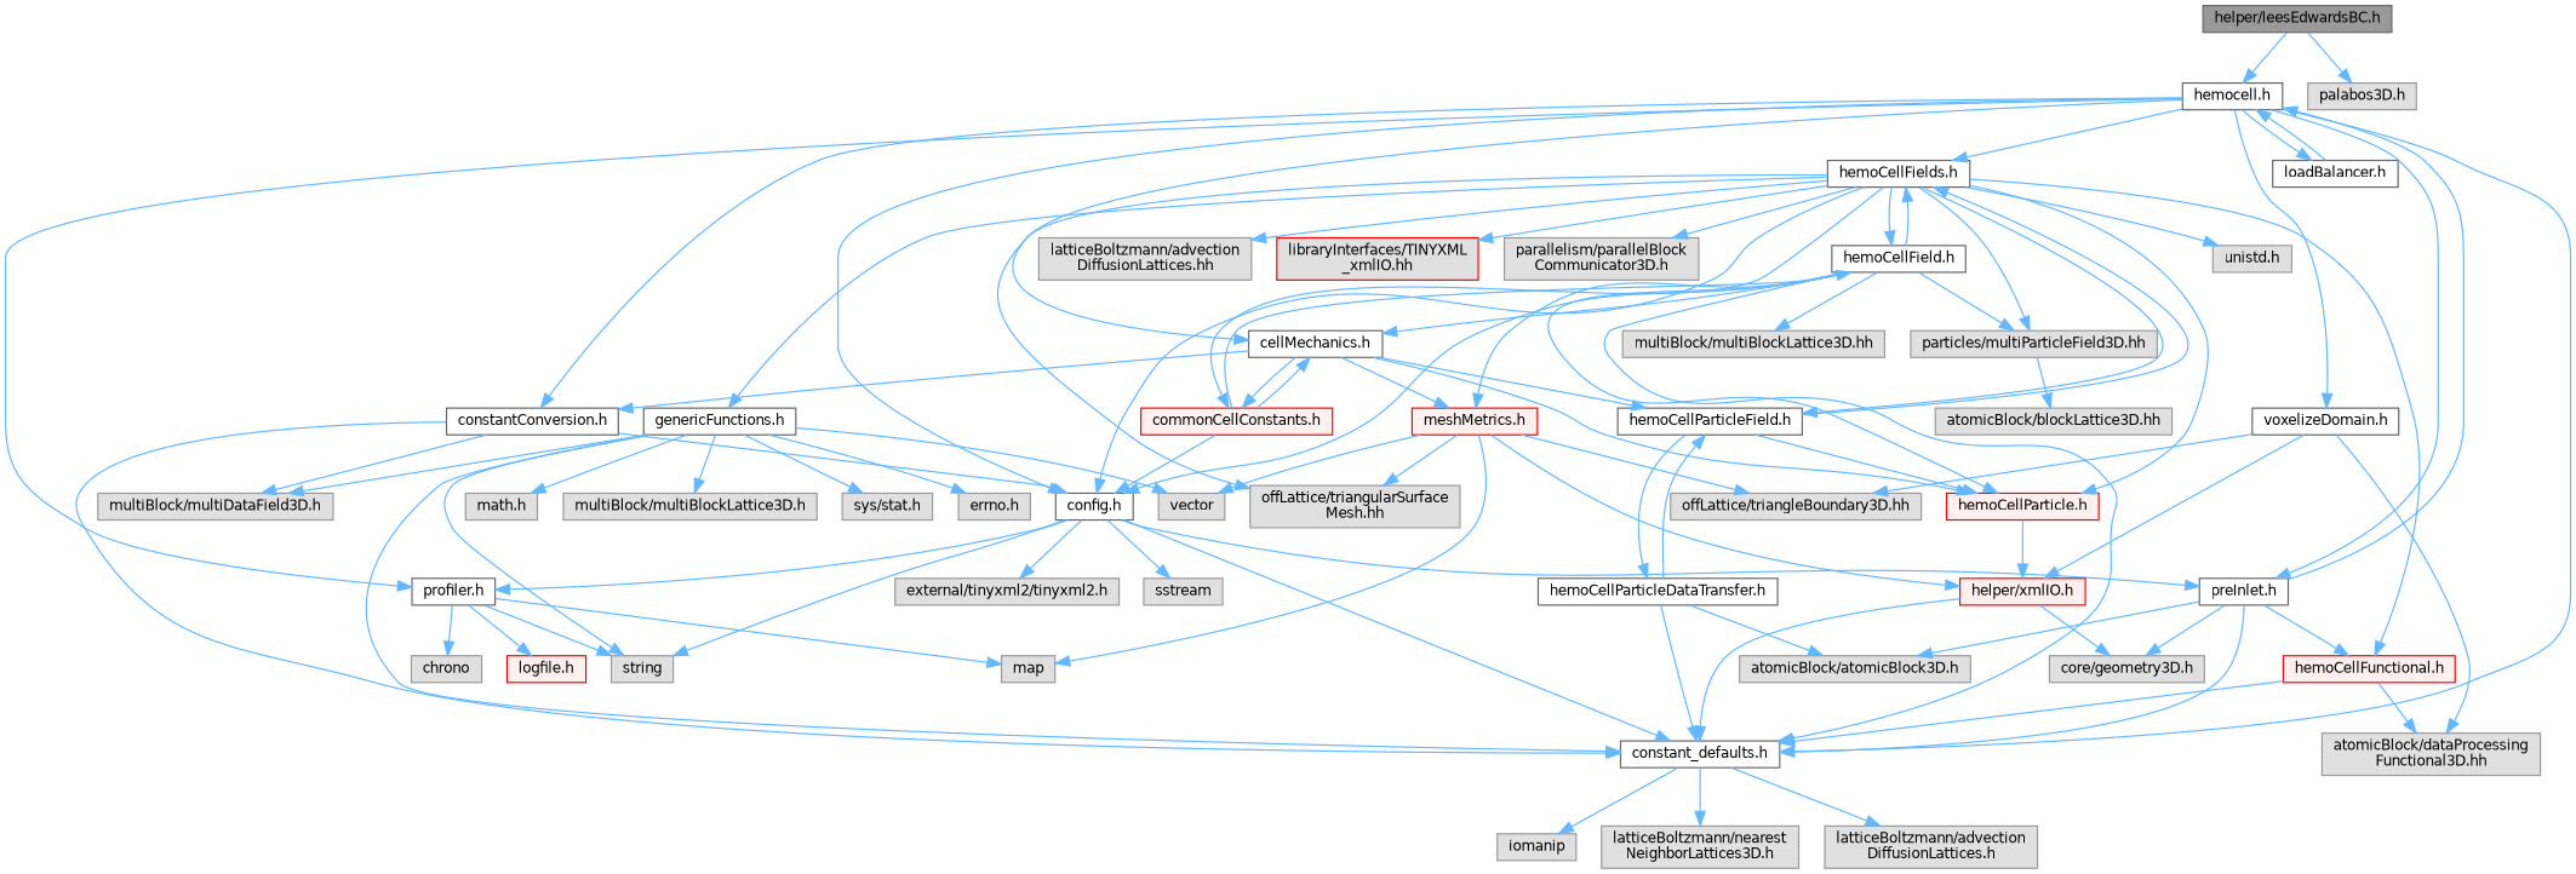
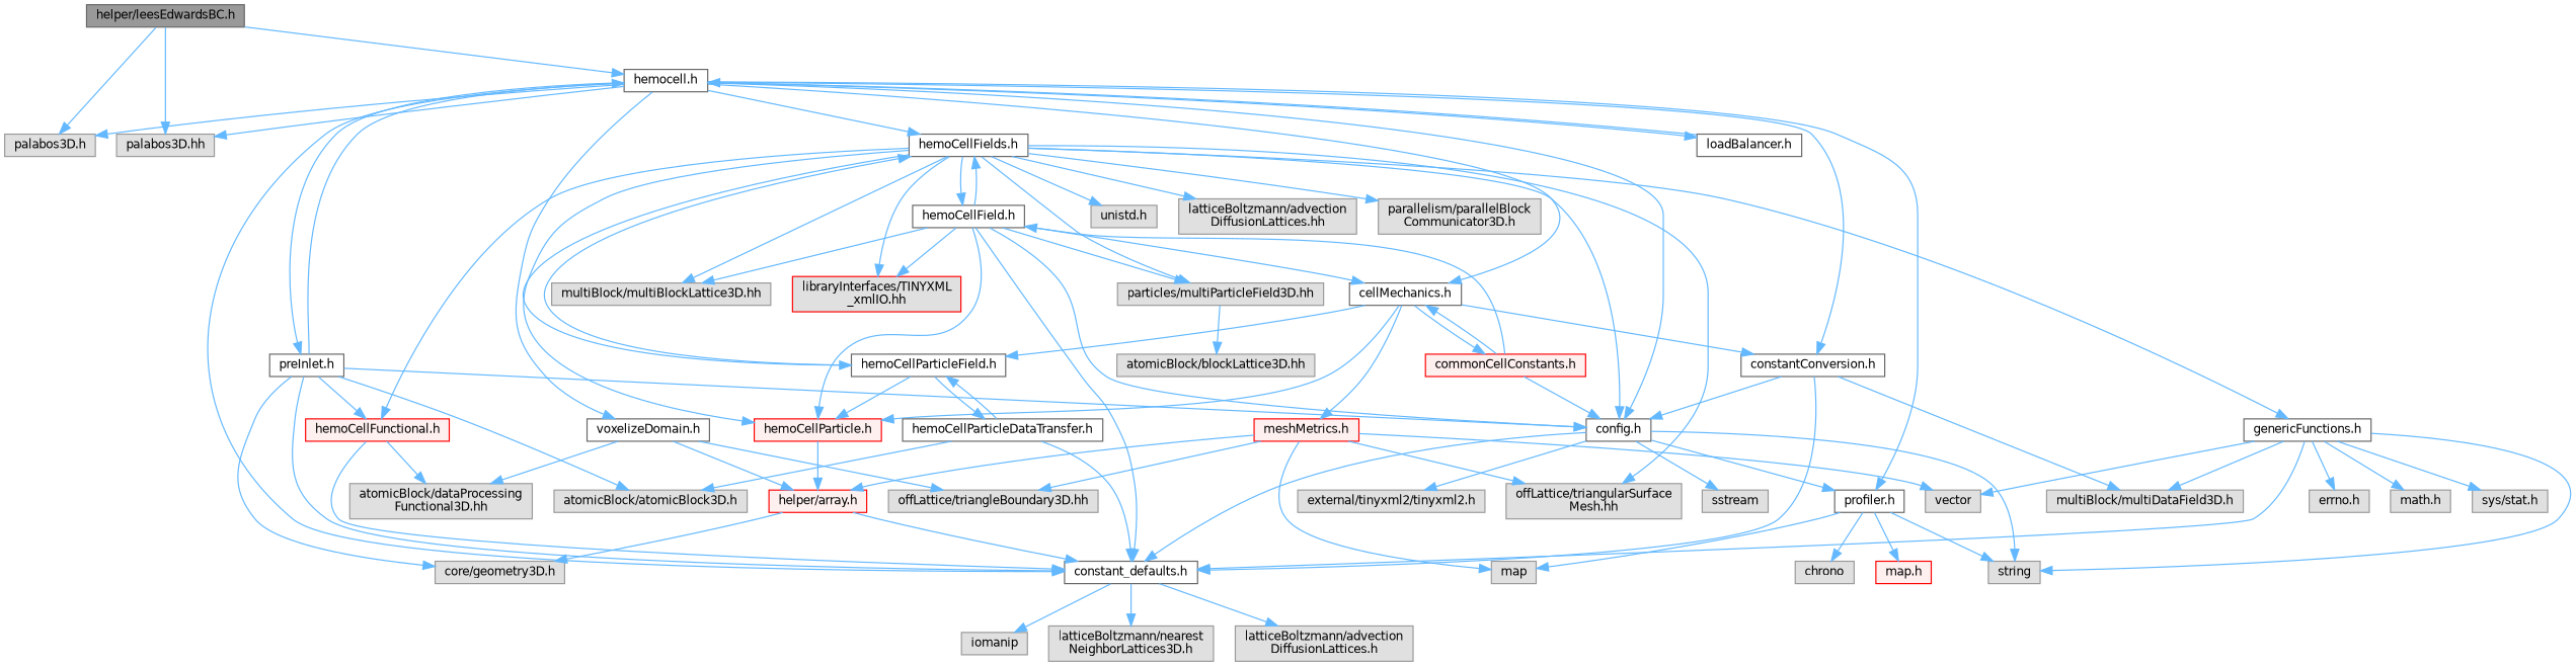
  digraph {
    node [color=grey60 fillcolor="#E0E0E0" fontname=Helvetica fontsize=10 shape=box style=filled]
    edge [color=steelblue1 fontname=Helvetica fontsize=10 labelfontname=Helvetica labelfontsize=10 style=solid]
    n1 [color=gray40 fillcolor=grey60 fontcolor=black height=0.2 label="helper/leesEdwardsBC.h" width=0.4]
    n2 [color=grey40 fillcolor=white height=0.2 label="hemocell.h" width=0.4]
    n3 [height=0.2 label="palabos3D.h" width=0.4]
+   n4 [height=0.2 label="palabos3D.hh" width=0.4]
    n5 [color=grey40 fillcolor=white height=0.2 label="constant_defaults.h" width=0.4]
    n6 [color=grey40 fillcolor=white height=0.2 label="config.h" width=0.4]
    n7 [color=grey40 fillcolor=white height=0.2 label="profiler.h" width=0.4]
    n8 [color=grey40 fillcolor=white height=0.2 label="hemoCellFields.h" width=0.4]
    n9 [color=grey40 fillcolor=white height=0.2 label="cellMechanics.h" width=0.4]
    n10 [color=grey40 fillcolor=white height=0.2 label="constantConversion.h" width=0.4]
    n11 [color=grey40 fillcolor=white height=0.2 label="loadBalancer.h" width=0.4]
    n12 [color=grey40 fillcolor=white height=0.2 label="preInlet.h" width=0.4]
    n13 [color=grey40 fillcolor=white height=0.2 label="voxelizeDomain.h" width=0.4]
    n14 [height=0.2 label=iomanip width=0.4]
    n15 [height=0.2 label="latticeBoltzmann/nearest\lNeighborLattices3D.h" width=0.4]
    n16 [height=0.2 label="latticeBoltzmann/advection\lDiffusionLattices.h" width=0.4]
    n17 [height=0.2 label=string width=0.4]
    n18 [height=0.2 label="external/tinyxml2/tinyxml2.h" width=0.4]
    n19 [height=0.2 label=sstream width=0.4]
    n20 [height=0.2 label=chrono width=0.4]
    n21 [height=0.2 label=map width=0.4]
-   n22 [color=red fillcolor="#FFF0F0" height=0.2 label="logfile.h" width=0.4]
+   n22 [color=red fillcolor="#FFF0F0" height=0.2 label="map.h" width=0.4]
    n23 [color=grey40 fillcolor=white height=0.2 label="hemoCellParticleField.h" width=0.4]
    n24 [color=red fillcolor="#FFF0F0" height=0.2 label="hemoCellParticle.h" width=0.4]
    n25 [color=grey40 fillcolor=white height=0.2 label="genericFunctions.h" width=0.4]
    n26 [color=red fillcolor="#FFF0F0" height=0.2 label="hemoCellFunctional.h" width=0.4]
    n27 [color=grey40 fillcolor=white height=0.2 label="hemoCellField.h" width=0.4]
    n28 [height=0.2 label="offLattice/triangularSurface\lMesh.hh" width=0.4]
    n29 [height=0.2 label="multiBlock/multiBlockLattice3D.hh" width=0.4]
    n30 [height=0.2 label="particles/multiParticleField3D.hh" width=0.4]
    n31 [height=0.2 label="unistd.h" width=0.4]
    n32 [height=0.2 label="latticeBoltzmann/advection\lDiffusionLattices.hh" width=0.4]
    n33 [color=red height=0.2 label="libraryInterfaces/TINYXML\l_xmlIO.hh" width=0.4]
    n34 [height=0.2 label="parallelism/parallelBlock\lCommunicator3D.h" width=0.4]
    n35 [color=red fillcolor="#FFF0F0" height=0.2 label="meshMetrics.h" width=0.4]
    n36 [color=red fillcolor="#FFF0F0" height=0.2 label="commonCellConstants.h" width=0.4]
    n37 [height=0.2 label="multiBlock/multiDataField3D.h" width=0.4]
    n38 [height=0.2 label="atomicBlock/atomicBlock3D.h" width=0.4]
    n39 [height=0.2 label="core/geometry3D.h" width=0.4]
-   n40 [color=red fillcolor="#FFF0F0" height=0.2 label="helper/xmlIO.h" width=0.4]
+   n40 [color=red fillcolor="#FFF0F0" height=0.2 label="helper/array.h" width=0.4]
    n41 [height=0.2 label="atomicBlock/dataProcessing\lFunctional3D.hh" width=0.4]
    n42 [height=0.2 label="offLattice/triangleBoundary3D.hh" width=0.4]
    n43 [color=grey40 fillcolor=white height=0.2 label="hemoCellParticleDataTransfer.h" width=0.4]
    n44 [height=0.2 label="sys/stat.h" width=0.4]
    n45 [height=0.2 label=vector width=0.4]
    n46 [height=0.2 label="errno.h" width=0.4]
    n47 [height=0.2 label="math.h" width=0.4]
-   n48 [height=0.2 label="multiBlock/multiBlockLattice3D.h" width=0.4]
    n49 [height=0.2 label="atomicBlock/blockLattice3D.hh" width=0.4]
    n1 -> n2
    n1 -> n3
+   n1 -> n4
+   n2 -> n3
+   n2 -> n4
    n2 -> n5
    n2 -> n6
    n2 -> n7
    n2 -> n8
    n2 -> n9
    n2 -> n10
    n2 -> n11
    n2 -> n12
    n2 -> n13
    n5 -> n14
    n5 -> n15
    n5 -> n16
    n6 -> n5
    n6 -> n7
    n6 -> n17
    n6 -> n18
    n6 -> n19
    n7 -> n17
    n7 -> n20
    n7 -> n21
    n7 -> n22
    n8 -> n6
    n8 -> n23
    n8 -> n24
    n8 -> n25
    n8 -> n26
    n8 -> n27
    n8 -> n28
-   n8 -> n36
+   n8 -> n29
    n8 -> n30
    n8 -> n31
    n8 -> n32
    n8 -> n33
    n8 -> n34
    n9 -> n10
    n9 -> n23
    n9 -> n24
    n9 -> n35
    n9 -> n36
    n10 -> n5
    n10 -> n6
    n10 -> n37
    n11 -> n2
    n12 -> n2
    n12 -> n5
-   n6 -> n12
+   n12 -> n6
    n12 -> n26
    n12 -> n38
    n12 -> n39
    n13 -> n40
    n13 -> n41
    n13 -> n42
    n23 -> n8
    n23 -> n24
    n23 -> n43
    n24 -> n40
    n25 -> n5
    n25 -> n17
    n25 -> n37
    n25 -> n44
    n25 -> n45
    n25 -> n46
    n25 -> n47
-   n25 -> n48
    n26 -> n5
    n26 -> n41
    n27 -> n5
    n27 -> n6
    n27 -> n8
    n27 -> n9
    n27 -> n24
    n27 -> n29
    n27 -> n30
-   n27 -> n35
+   n27 -> n33
    n30 -> n49
    n35 -> n21
    n35 -> n28
    n35 -> n40
    n35 -> n42
    n35 -> n45
    n36 -> n6
    n36 -> n9
    n36 -> n27
    n40 -> n5
    n40 -> n39
    n43 -> n5
    n43 -> n23
    n43 -> n38
  }
